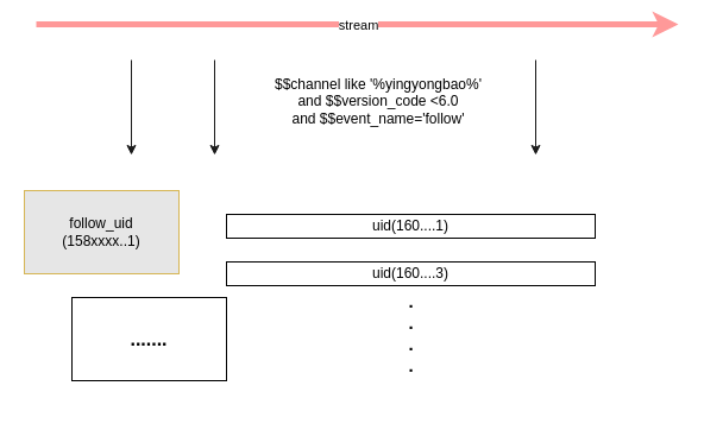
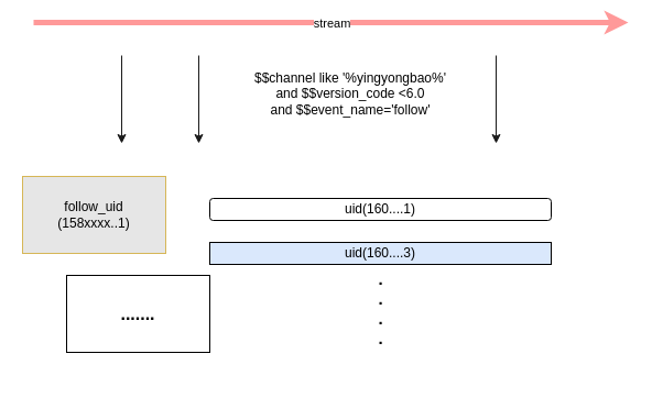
  <mxCell id="0" />
  <mxCell id="1" parent="0" />
  <mxCell id="2" value="" style="endArrow=classic;html=1;strokeWidth=5;strokeColor=#FF9999;" edge="1" parent="1"><mxGeometry relative="1" as="geometry"><mxPoint x="30" y="20" as="sourcePoint" /><mxPoint x="570" y="20" as="targetPoint" /></mxGeometry></mxCell>
  <mxCell id="3" value="stream" style="edgeLabel;resizable=0;html=1;align=center;verticalAlign=middle;" connectable="0" vertex="1" parent="2"><mxGeometry relative="1" as="geometry" /></mxCell>
  <mxCell id="4" value="" style="endArrow=classic;html=1;strokeWidth=1;strokeColor=#1A1A1A;" edge="1" parent="1"><mxGeometry width="50" height="50" relative="1" as="geometry"><mxPoint x="110" y="50" as="sourcePoint" /><mxPoint x="110" y="130" as="targetPoint" /></mxGeometry></mxCell>
  <mxCell id="5" value="" style="endArrow=classic;html=1;strokeWidth=1;strokeColor=#1A1A1A;" edge="1" parent="1"><mxGeometry width="50" height="50" relative="1" as="geometry"><mxPoint x="180" y="50" as="sourcePoint" /><mxPoint x="180" y="130" as="targetPoint" /></mxGeometry></mxCell>
  <mxCell id="6" value="" style="endArrow=classic;html=1;strokeWidth=1;strokeColor=#1A1A1A;" edge="1" parent="1"><mxGeometry width="50" height="50" relative="1" as="geometry"><mxPoint x="450" y="50" as="sourcePoint" /><mxPoint x="450" y="130" as="targetPoint" /></mxGeometry></mxCell>
  <mxCell id="7" value="$$channel like '%yingyongbao%' &lt;br&gt;and $$version_code &amp;lt;6.0 &lt;br&gt;and $$event_name='follow'" style="text;html=1;strokeColor=none;fillColor=none;align=center;verticalAlign=middle;whiteSpace=wrap;rounded=0;" vertex="1" parent="1"><mxGeometry x="170" y="70" width="296" height="30" as="geometry" /></mxCell>
  <mxCell id="8" value="follow_uid&lt;br&gt;(158xxxx..1)" style="rounded=0;whiteSpace=wrap;html=1;strokeColor=#d6b656;fillColor=#E6E6E6;" vertex="1" parent="1"><mxGeometry x="20" y="160" width="130" height="70" as="geometry" /></mxCell>
- <mxCell id="9" value="uid(160....1)" style="rounded=0;whiteSpace=wrap;html=1;" vertex="1" parent="1"><mxGeometry x="190" y="180" width="310" height="20" as="geometry" /></mxCell>
+ <mxCell id="9" value="uid(160....1)" style="whiteSpace=wrap;html=1;rounded=1;" vertex="1" parent="1"><mxGeometry x="190" y="180" width="310" height="20" as="geometry" /></mxCell>
  <mxCell id="10" value="&lt;b&gt;&lt;font style=&quot;font-size: 16px&quot;&gt;.......&lt;/font&gt;&lt;/b&gt;" style="rounded=0;whiteSpace=wrap;html=1;" vertex="1" parent="1"><mxGeometry x="60" y="250" width="130" height="70" as="geometry" /></mxCell>
- <mxCell id="11" value="uid(160....3)" style="rounded=0;whiteSpace=wrap;html=1;" vertex="1" parent="1"><mxGeometry x="190" y="220" width="310" height="20" as="geometry" /></mxCell>
+ <mxCell id="11" value="uid(160....3)" style="rounded=0;whiteSpace=wrap;html=1;fillColor=#dae8fc;" vertex="1" parent="1"><mxGeometry x="190" y="220" width="310" height="20" as="geometry" /></mxCell>
  <mxCell id="12" value="&lt;b style=&quot;font-size: 15px&quot;&gt;.&lt;br&gt;.&lt;br&gt;.&lt;br&gt;.&lt;br&gt;&lt;/b&gt;" style="text;html=1;strokeColor=none;fillColor=none;align=center;verticalAlign=middle;whiteSpace=wrap;rounded=0;" vertex="1" parent="1"><mxGeometry x="322.5" y="220" width="45" height="120" as="geometry" /></mxCell>
